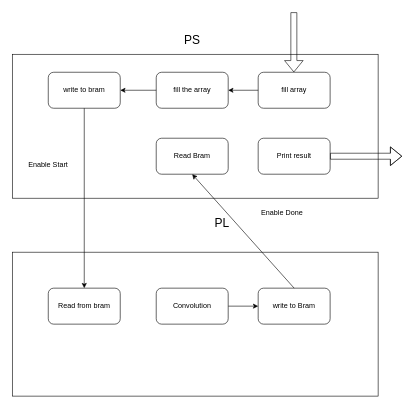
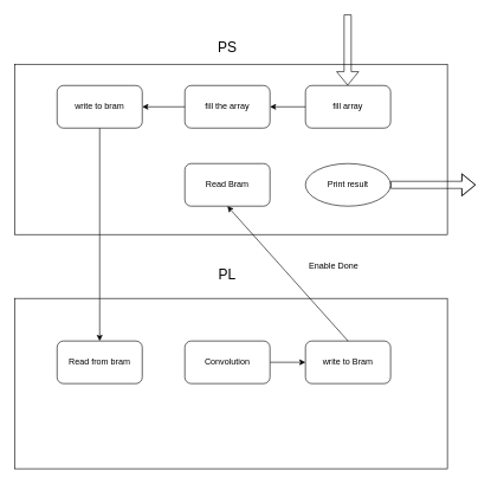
  <mxCell id="0" />
  <mxCell id="1" parent="0" />
  <mxCell id="2" value="" style="rounded=0;whiteSpace=wrap;html=1;" parent="1" vertex="1"><mxGeometry x="20" y="90" width="610" height="240" as="geometry" /></mxCell>
  <mxCell id="3" value="fill the array" style="rounded=1;whiteSpace=wrap;html=1;" parent="1" vertex="1"><mxGeometry x="260" y="120" width="120" height="60" as="geometry" /></mxCell>
  <mxCell id="4" value="&lt;span style=&quot;font-size: 20px;&quot;&gt;PS&lt;/span&gt;" style="text;html=1;align=center;verticalAlign=middle;whiteSpace=wrap;rounded=0;" parent="1" vertex="1"><mxGeometry x="290" y="50" width="60" height="30" as="geometry" /></mxCell>
  <mxCell id="5" value="" style="rounded=0;whiteSpace=wrap;html=1;" parent="1" vertex="1"><mxGeometry x="20" y="420" width="610" height="240" as="geometry" /></mxCell>
  <mxCell id="6" value="fill array" style="rounded=1;whiteSpace=wrap;html=1;" parent="1" vertex="1"><mxGeometry x="430" y="120" width="120" height="60" as="geometry" /></mxCell>
  <mxCell id="7" value="" style="shape=flexArrow;endArrow=classic;html=1;rounded=0;" parent="1" edge="1"><mxGeometry width="50" height="50" relative="1" as="geometry"><mxPoint x="489.5" y="20" as="sourcePoint" /><mxPoint x="489.5" y="120" as="targetPoint" /></mxGeometry></mxCell>
  <mxCell id="8" value="write to bram" style="rounded=1;whiteSpace=wrap;html=1;" parent="1" vertex="1"><mxGeometry x="80" y="120" width="120" height="60" as="geometry" /></mxCell>
- <mxCell id="9" value="&lt;font style=&quot;font-size: 20px;&quot;&gt;PL&lt;/font&gt;" style="text;html=1;align=center;verticalAlign=middle;whiteSpace=wrap;rounded=0;" parent="1" vertex="1"><mxGeometry x="340" y="355" width="60" height="30" as="geometry" /></mxCell>
+ <mxCell id="9" value="&lt;font style=&quot;font-size: 20px;&quot;&gt;PL&lt;/font&gt;" style="text;html=1;align=center;verticalAlign=middle;whiteSpace=wrap;rounded=0;" parent="1" vertex="1"><mxGeometry x="290" y="370" width="60" height="30" as="geometry" /></mxCell>
  <mxCell id="10" value="Read from bram" style="rounded=1;whiteSpace=wrap;html=1;" parent="1" vertex="1"><mxGeometry x="80" y="480" width="120" height="60" as="geometry" /></mxCell>
  <mxCell id="11" value="" style="edgeStyle=orthogonalEdgeStyle;rounded=0;orthogonalLoop=1;jettySize=auto;html=1;" parent="1" source="12" target="13" edge="1"><mxGeometry relative="1" as="geometry" /></mxCell>
  <mxCell id="12" value="&lt;span data-darkreader-inline-bgcolor=&quot;&quot; data-darkreader-inline-color=&quot;&quot; style=&quot;text-align: left; text-wrap: nowrap; --darkreader-inline-color: #cdc9c3; --darkreader-inline-bgcolor: #121415; background-color: rgb(255, 255, 255);&quot;&gt;Convolution&lt;/span&gt;" style="rounded=1;whiteSpace=wrap;html=1;" parent="1" vertex="1"><mxGeometry x="260" y="480" width="120" height="60" as="geometry" /></mxCell>
  <mxCell id="13" value="&lt;div style=&quot;text-align: left;&quot;&gt;&lt;font style=&quot;&quot;&gt;&lt;span data-darkreader-inline-bgcolor=&quot;&quot; style=&quot;text-wrap: nowrap; --darkreader-inline-bgcolor: #181a1b; background-color: rgb(255, 255, 255);&quot;&gt;write to Bram&lt;/span&gt;&lt;/font&gt;&lt;/div&gt;" style="rounded=1;whiteSpace=wrap;html=1;" parent="1" vertex="1"><mxGeometry x="430" y="480" width="120" height="60" as="geometry" /></mxCell>
  <mxCell id="14" value="" style="endArrow=classic;html=1;rounded=0;exitX=0;exitY=0.5;exitDx=0;exitDy=0;" parent="1" source="3" target="8" edge="1"><mxGeometry width="50" height="50" relative="1" as="geometry"><mxPoint x="220" y="400" as="sourcePoint" /><mxPoint x="270" y="350" as="targetPoint" /></mxGeometry></mxCell>
  <mxCell id="15" value="" style="endArrow=classic;html=1;rounded=0;exitX=0;exitY=0.5;exitDx=0;exitDy=0;entryX=1;entryY=0.5;entryDx=0;entryDy=0;" parent="1" source="6" target="3" edge="1"><mxGeometry width="50" height="50" relative="1" as="geometry"><mxPoint x="230" y="410" as="sourcePoint" /><mxPoint x="280" y="360" as="targetPoint" /></mxGeometry></mxCell>
  <mxCell id="16" value="" style="endArrow=classic;html=1;rounded=0;exitX=0.5;exitY=1;exitDx=0;exitDy=0;entryX=0.5;entryY=0;entryDx=0;entryDy=0;entryPerimeter=0;" parent="1" source="8" target="10" edge="1"><mxGeometry width="50" height="50" relative="1" as="geometry"><mxPoint x="220" y="400" as="sourcePoint" /><mxPoint x="140" y="470" as="targetPoint" /></mxGeometry></mxCell>
  <mxCell id="17" value="Read Bram" style="rounded=1;whiteSpace=wrap;html=1;" parent="1" vertex="1"><mxGeometry x="260" y="230" width="120" height="60" as="geometry" /></mxCell>
- <mxCell id="18" value="Print res&lt;span data-darkreader-inline-color=&quot;&quot; data-darkreader-inline-bgcolor=&quot;&quot; style=&quot;background-color: initial; color: rgb(0, 0, 0); --darkreader-inline-bgcolor: initial; --darkreader-inline-color: #e8e6e3;&quot;&gt;ult&lt;/span&gt;" style="rounded=1;whiteSpace=wrap;html=1;" parent="1" vertex="1"><mxGeometry x="430" y="230" width="120" height="60" as="geometry" /></mxCell>
+ <mxCell id="18" value="Print res&lt;span data-darkreader-inline-color=&quot;&quot; data-darkreader-inline-bgcolor=&quot;&quot; style=&quot;background-color: initial; color: rgb(0, 0, 0); --darkreader-inline-bgcolor: initial; --darkreader-inline-color: #e8e6e3;&quot;&gt;ult&lt;/span&gt;" style="ellipse;whiteSpace=wrap;html=1;" parent="1" vertex="1"><mxGeometry x="430" y="230" width="120" height="60" as="geometry" /></mxCell>
  <mxCell id="19" value="" style="shape=flexArrow;endArrow=classic;html=1;rounded=0;exitX=1;exitY=0.5;exitDx=0;exitDy=0;" parent="1" source="18" edge="1"><mxGeometry width="50" height="50" relative="1" as="geometry"><mxPoint x="220" y="400" as="sourcePoint" /><mxPoint x="670" y="260" as="targetPoint" /><Array as="points"><mxPoint x="620" y="260" /></Array></mxGeometry></mxCell>
  <mxCell id="20" value="" style="endArrow=classic;html=1;rounded=0;exitX=0.5;exitY=0;exitDx=0;exitDy=0;entryX=0.5;entryY=1;entryDx=0;entryDy=0;" parent="1" source="13" target="17" edge="1"><mxGeometry width="50" height="50" relative="1" as="geometry"><mxPoint x="220" y="400" as="sourcePoint" /><mxPoint x="270" y="350" as="targetPoint" /></mxGeometry></mxCell>
- <mxCell id="21" value="Enable Start" style="text;html=1;align=center;verticalAlign=middle;whiteSpace=wrap;rounded=0;" vertex="1" parent="1"><mxGeometry x="40" y="260" width="80" height="30" as="geometry" /></mxCell>
- <mxCell id="22" value="Enable Done" style="text;html=1;align=center;verticalAlign=middle;whiteSpace=wrap;rounded=0;" vertex="1" parent="1"><mxGeometry x="430" y="340" width="80" height="30" as="geometry" /></mxCell>
+ <mxCell id="22" value="Enable Done" style="text;html=1;align=center;verticalAlign=middle;whiteSpace=wrap;rounded=0;" vertex="1" parent="1"><mxGeometry x="430" y="360" width="80" height="30" as="geometry" /></mxCell>
